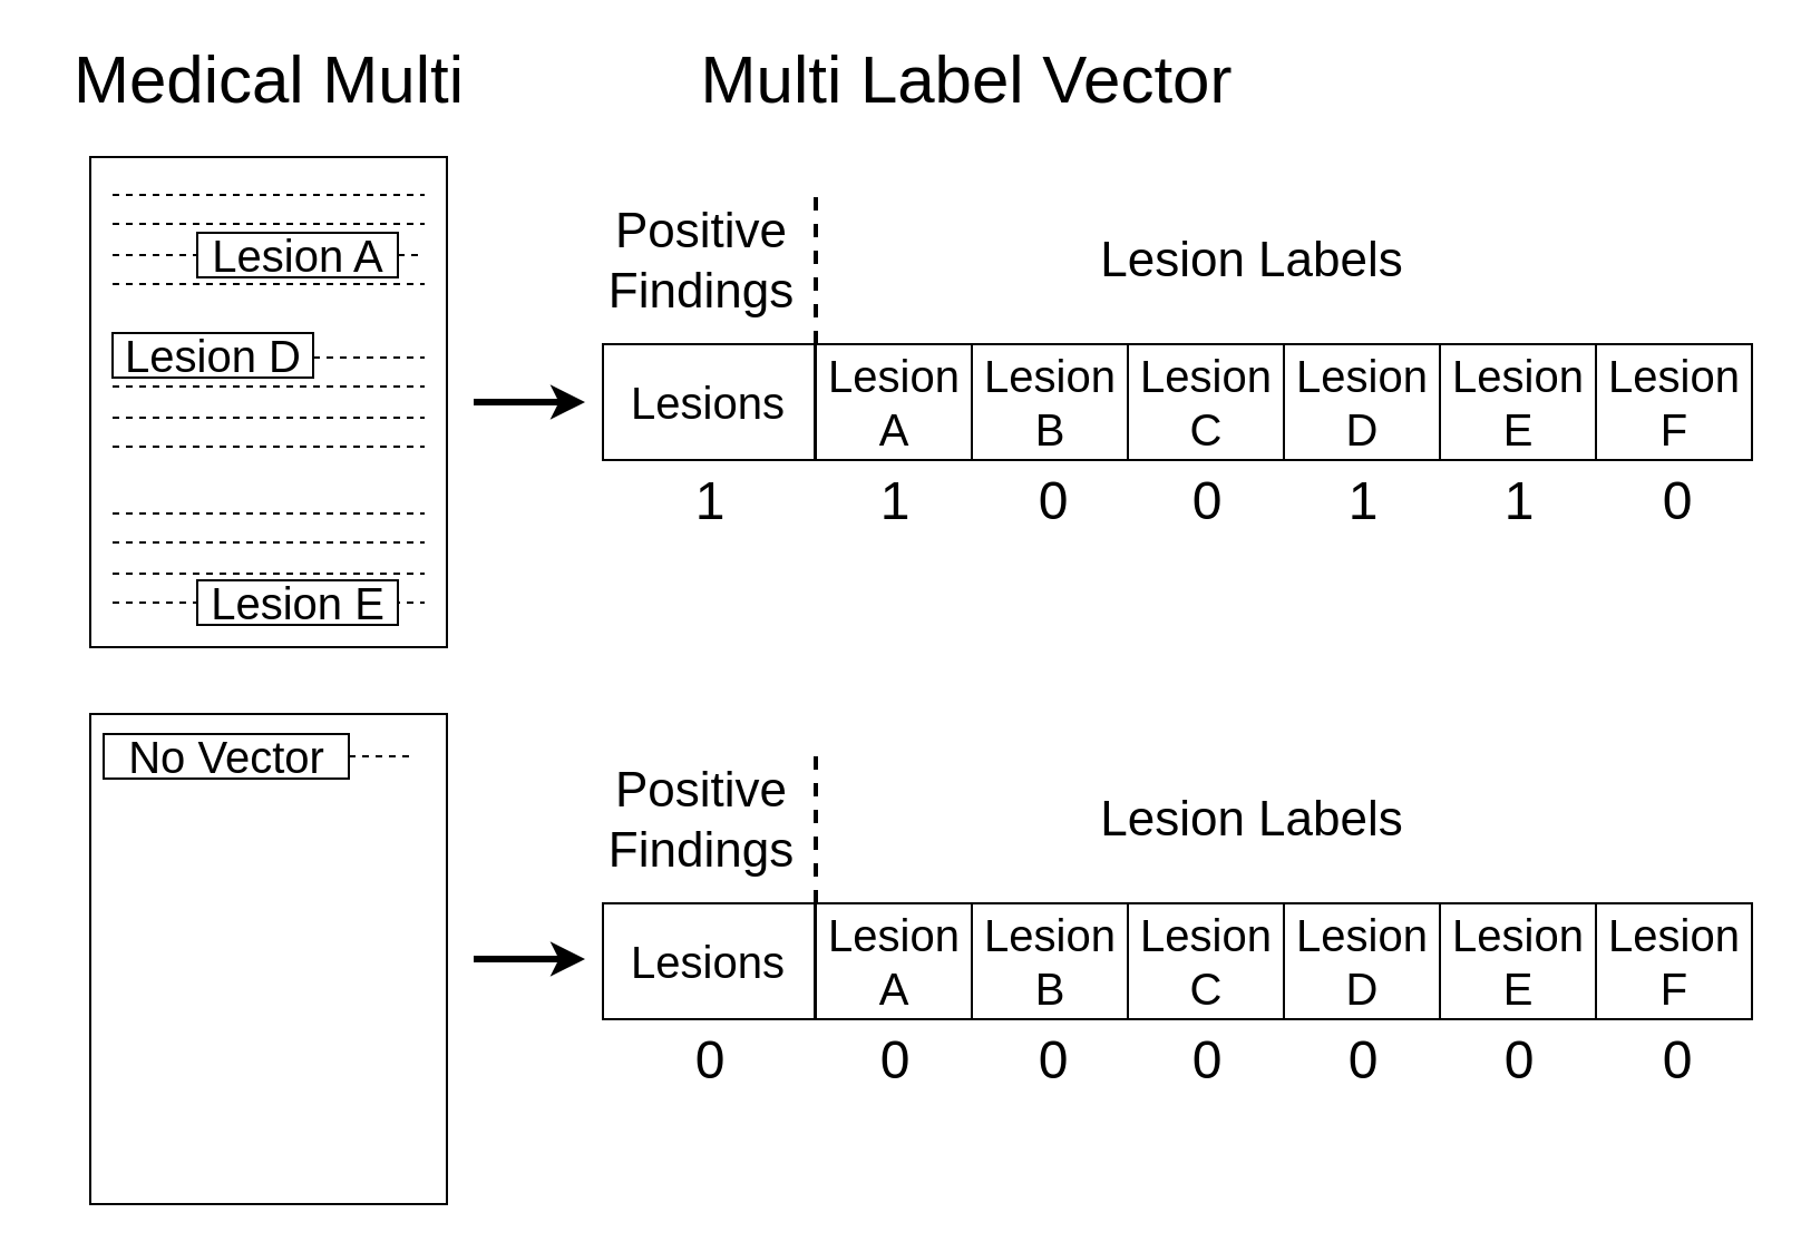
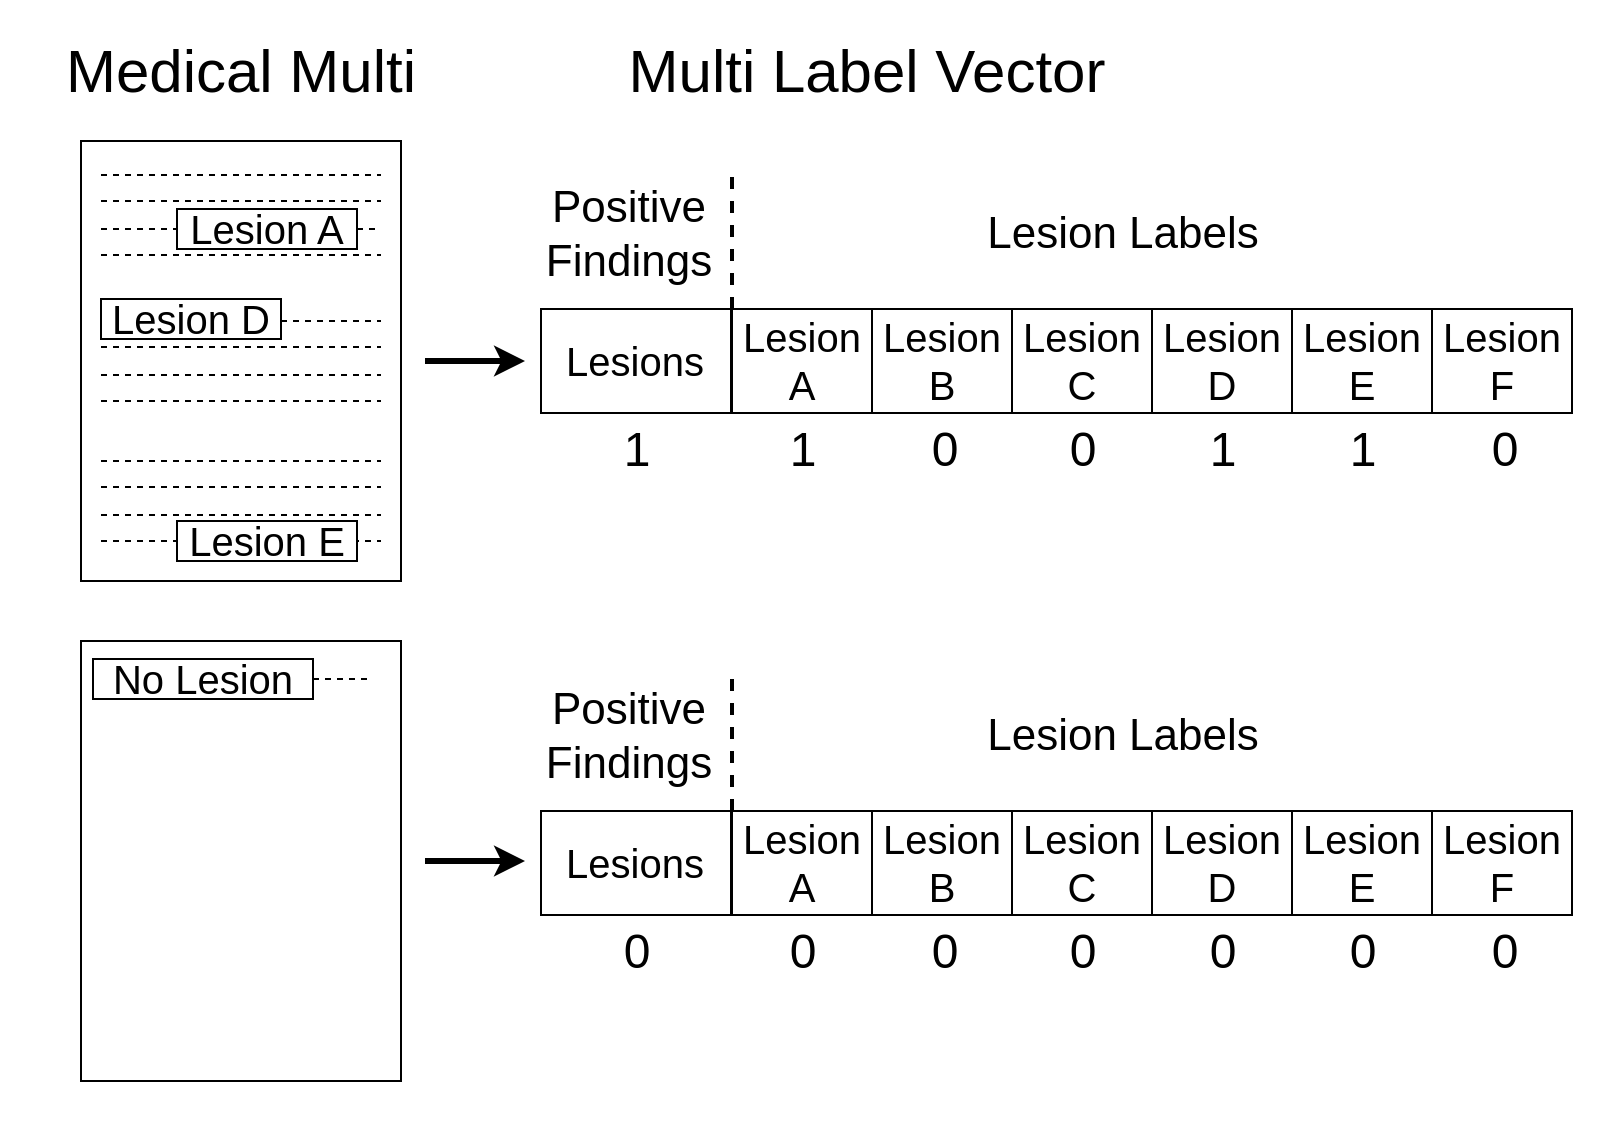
  <mxCell id="0" />
  <mxCell id="1" parent="0" />
  <mxCell id="2" value="&lt;font style=&quot;font-size: 30px&quot;&gt;Medical Multi&lt;/font&gt;" style="text;html=1;align=center;verticalAlign=middle;resizable=0;points=[];;autosize=1;" parent="1" vertex="1"><mxGeometry x="20" y="20" width="200" height="30" as="geometry" /></mxCell>
  <mxCell id="3" value="&lt;font style=&quot;font-size: 30px&quot;&gt;Multi Label Vector&lt;/font&gt;" style="text;html=1;align=center;verticalAlign=middle;resizable=0;points=[];;autosize=1;" parent="1" vertex="1"><mxGeometry x="307.5" y="20" width="250" height="30" as="geometry" /></mxCell>
  <mxCell id="4" value="" style="endArrow=classic;html=1;strokeWidth=3;" parent="1" edge="1"><mxGeometry width="50" height="50" relative="1" as="geometry"><mxPoint x="212" y="180" as="sourcePoint" /><mxPoint x="262" y="180" as="targetPoint" /></mxGeometry></mxCell>
  <mxCell id="5" value="" style="endArrow=classic;html=1;strokeWidth=3;" parent="1" edge="1"><mxGeometry width="50" height="50" relative="1" as="geometry"><mxPoint x="212" y="430" as="sourcePoint" /><mxPoint x="262" y="430" as="targetPoint" /></mxGeometry></mxCell>
  <mxCell id="6" value="" style="rounded=0;whiteSpace=wrap;html=1;" parent="1" vertex="1"><mxGeometry x="40" y="70" width="160" height="220" as="geometry" /></mxCell>
  <mxCell id="7" value="" style="endArrow=none;html=1;dashed=1;" parent="1" edge="1"><mxGeometry width="50" height="50" relative="1" as="geometry"><mxPoint x="50" y="87" as="sourcePoint" /><mxPoint x="190" y="87" as="targetPoint" /></mxGeometry></mxCell>
  <mxCell id="8" value="" style="endArrow=none;html=1;dashed=1;" parent="1" edge="1"><mxGeometry width="50" height="50" relative="1" as="geometry"><mxPoint x="50" y="100" as="sourcePoint" /><mxPoint x="190" y="100" as="targetPoint" /></mxGeometry></mxCell>
  <mxCell id="9" value="" style="endArrow=none;html=1;dashed=1;" parent="1" source="19" edge="1"><mxGeometry width="50" height="50" relative="1" as="geometry"><mxPoint x="50" y="114" as="sourcePoint" /><mxPoint x="190" y="114" as="targetPoint" /></mxGeometry></mxCell>
  <mxCell id="10" value="" style="endArrow=none;html=1;dashed=1;" parent="1" edge="1"><mxGeometry width="50" height="50" relative="1" as="geometry"><mxPoint x="50" y="127" as="sourcePoint" /><mxPoint x="190" y="127" as="targetPoint" /></mxGeometry></mxCell>
  <mxCell id="11" value="" style="endArrow=none;html=1;dashed=1;" parent="1" edge="1"><mxGeometry width="50" height="50" relative="1" as="geometry"><mxPoint x="50" y="160" as="sourcePoint" /><mxPoint x="190" y="160" as="targetPoint" /></mxGeometry></mxCell>
  <mxCell id="12" value="" style="endArrow=none;html=1;dashed=1;" parent="1" edge="1"><mxGeometry width="50" height="50" relative="1" as="geometry"><mxPoint x="50" y="173" as="sourcePoint" /><mxPoint x="190" y="173" as="targetPoint" /></mxGeometry></mxCell>
  <mxCell id="13" value="" style="endArrow=none;html=1;dashed=1;" parent="1" edge="1"><mxGeometry width="50" height="50" relative="1" as="geometry"><mxPoint x="50" y="187" as="sourcePoint" /><mxPoint x="190" y="187" as="targetPoint" /></mxGeometry></mxCell>
  <mxCell id="14" value="" style="endArrow=none;html=1;dashed=1;" parent="1" edge="1"><mxGeometry width="50" height="50" relative="1" as="geometry"><mxPoint x="50" y="200" as="sourcePoint" /><mxPoint x="190" y="200" as="targetPoint" /></mxGeometry></mxCell>
  <mxCell id="15" value="" style="endArrow=none;html=1;dashed=1;" parent="1" edge="1"><mxGeometry width="50" height="50" relative="1" as="geometry"><mxPoint x="50" y="230" as="sourcePoint" /><mxPoint x="190" y="230" as="targetPoint" /></mxGeometry></mxCell>
  <mxCell id="16" value="" style="endArrow=none;html=1;dashed=1;" parent="1" edge="1"><mxGeometry width="50" height="50" relative="1" as="geometry"><mxPoint x="50" y="243" as="sourcePoint" /><mxPoint x="190" y="243" as="targetPoint" /></mxGeometry></mxCell>
  <mxCell id="17" value="" style="endArrow=none;html=1;dashed=1;" parent="1" edge="1"><mxGeometry width="50" height="50" relative="1" as="geometry"><mxPoint x="50" y="257" as="sourcePoint" /><mxPoint x="190" y="257" as="targetPoint" /></mxGeometry></mxCell>
  <mxCell id="18" value="" style="endArrow=none;html=1;dashed=1;" parent="1" edge="1"><mxGeometry width="50" height="50" relative="1" as="geometry"><mxPoint x="50" y="270" as="sourcePoint" /><mxPoint x="190" y="270" as="targetPoint" /></mxGeometry></mxCell>
  <mxCell id="19" value="&lt;font style=&quot;font-size: 20px&quot;&gt;Lesion A&lt;/font&gt;" style="text;html=1;align=center;verticalAlign=middle;resizable=0;points=[];;autosize=1;strokeColor=#000000;fillColor=#ffffff;" parent="1" vertex="1"><mxGeometry x="88" y="104" width="90" height="20" as="geometry" /></mxCell>
  <mxCell id="20" value="" style="endArrow=none;html=1;dashed=1;" parent="1" target="19" edge="1"><mxGeometry width="50" height="50" relative="1" as="geometry"><mxPoint x="50" y="114" as="sourcePoint" /><mxPoint x="190" y="114" as="targetPoint" /></mxGeometry></mxCell>
  <mxCell id="21" value="&lt;font style=&quot;font-size: 20px&quot;&gt;Lesion D&lt;/font&gt;" style="text;html=1;align=center;verticalAlign=middle;resizable=0;points=[];;autosize=1;strokeColor=#000000;fillColor=#ffffff;" parent="1" vertex="1"><mxGeometry x="50" y="149" width="90" height="20" as="geometry" /></mxCell>
  <mxCell id="22" value="&lt;font style=&quot;font-size: 20px&quot;&gt;Lesion E&lt;/font&gt;" style="text;html=1;align=center;verticalAlign=middle;resizable=0;points=[];;autosize=1;strokeColor=#000000;fillColor=#ffffff;" parent="1" vertex="1"><mxGeometry x="88" y="260" width="90" height="20" as="geometry" /></mxCell>
  <mxCell id="23" value="" style="rounded=0;whiteSpace=wrap;html=1;" parent="1" vertex="1"><mxGeometry x="40" y="320" width="160" height="220" as="geometry" /></mxCell>
  <mxCell id="24" value="" style="endArrow=none;html=1;dashed=1;" parent="1" source="60" edge="1"><mxGeometry width="50" height="50" relative="1" as="geometry"><mxPoint x="55" y="339" as="sourcePoint" /><mxPoint x="185" y="339" as="targetPoint" /></mxGeometry></mxCell>
  <mxCell id="25" value="" style="endArrow=none;html=1;dashed=1;" parent="1" target="60" edge="1"><mxGeometry width="50" height="50" relative="1" as="geometry"><mxPoint x="55" y="339" as="sourcePoint" /><mxPoint x="185" y="339" as="targetPoint" /></mxGeometry></mxCell>
  <mxCell id="26" value="&lt;font style=&quot;font-size: 20px&quot;&gt;Lesion&lt;br&gt;A&lt;/font&gt;" style="rounded=0;whiteSpace=wrap;html=1;strokeColor=#000000;fillColor=#ffffff;" parent="1" vertex="1"><mxGeometry x="365.5" y="154" width="70" height="52" as="geometry" /></mxCell>
  <mxCell id="27" value="&lt;font style=&quot;font-size: 20px&quot;&gt;Lesion&lt;br&gt;B&lt;br&gt;&lt;/font&gt;" style="rounded=0;whiteSpace=wrap;html=1;strokeColor=#000000;fillColor=#ffffff;" parent="1" vertex="1"><mxGeometry x="435.5" y="154" width="70" height="52" as="geometry" /></mxCell>
  <mxCell id="28" value="&lt;font style=&quot;font-size: 20px&quot;&gt;Lesion&lt;br&gt;C&lt;br&gt;&lt;/font&gt;" style="rounded=0;whiteSpace=wrap;html=1;strokeColor=#000000;fillColor=#ffffff;" parent="1" vertex="1"><mxGeometry x="505.5" y="154" width="70" height="52" as="geometry" /></mxCell>
  <mxCell id="29" value="&lt;font style=&quot;font-size: 20px&quot;&gt;Lesion&lt;br&gt;D&lt;br&gt;&lt;/font&gt;" style="rounded=0;whiteSpace=wrap;html=1;strokeColor=#000000;fillColor=#ffffff;" parent="1" vertex="1"><mxGeometry x="575.5" y="154" width="70" height="52" as="geometry" /></mxCell>
  <mxCell id="30" value="&lt;font style=&quot;font-size: 20px&quot;&gt;Lesion&lt;br&gt;E&lt;br&gt;&lt;/font&gt;" style="rounded=0;whiteSpace=wrap;html=1;strokeColor=#000000;fillColor=#ffffff;" parent="1" vertex="1"><mxGeometry x="645.5" y="154" width="70" height="52" as="geometry" /></mxCell>
  <mxCell id="31" value="&lt;font style=&quot;font-size: 20px&quot;&gt;Lesion&lt;br&gt;F&lt;br&gt;&lt;/font&gt;" style="rounded=0;whiteSpace=wrap;html=1;strokeColor=#000000;fillColor=#ffffff;" parent="1" vertex="1"><mxGeometry x="715.5" y="154" width="70" height="52" as="geometry" /></mxCell>
  <mxCell id="32" value="&lt;span style=&quot;font-size: 20px&quot;&gt;Lesions&lt;/span&gt;" style="rounded=0;whiteSpace=wrap;html=1;strokeColor=#000000;fillColor=#ffffff;" parent="1" vertex="1"><mxGeometry x="270" y="154" width="95" height="52" as="geometry" /></mxCell>
  <mxCell id="33" value="" style="endArrow=none;dashed=1;html=1;strokeWidth=2;" parent="1" edge="1"><mxGeometry width="50" height="50" relative="1" as="geometry"><mxPoint x="365.5" y="154" as="sourcePoint" /><mxPoint x="365.5" y="84" as="targetPoint" /></mxGeometry></mxCell>
  <mxCell id="34" value="&lt;font style=&quot;font-size: 22px&quot;&gt;Positive&lt;br&gt;Findings&lt;/font&gt;" style="text;html=1;align=center;verticalAlign=middle;resizable=0;points=[];;autosize=1;" parent="1" vertex="1"><mxGeometry x="264" y="97" width="100" height="40" as="geometry" /></mxCell>
  <mxCell id="35" value="&lt;span style=&quot;font-size: 22px&quot;&gt;Lesion Labels&lt;/span&gt;" style="text;html=1;align=center;verticalAlign=middle;resizable=0;points=[];;autosize=1;" parent="1" vertex="1"><mxGeometry x="485.5" y="107" width="150" height="20" as="geometry" /></mxCell>
  <mxCell id="36" value="&lt;font style=&quot;font-size: 24px&quot;&gt;1&lt;/font&gt;" style="text;html=1;align=center;verticalAlign=middle;resizable=0;points=[];;autosize=1;" parent="1" vertex="1"><mxGeometry x="302.5" y="215" width="30" height="20" as="geometry" /></mxCell>
  <mxCell id="37" value="&lt;font style=&quot;font-size: 24px&quot;&gt;1&lt;/font&gt;" style="text;html=1;align=center;verticalAlign=middle;resizable=0;points=[];;autosize=1;" parent="1" vertex="1"><mxGeometry x="385.5" y="215" width="30" height="20" as="geometry" /></mxCell>
  <mxCell id="38" value="&lt;font style=&quot;font-size: 24px&quot;&gt;0&lt;/font&gt;" style="text;html=1;align=center;verticalAlign=middle;resizable=0;points=[];;autosize=1;" parent="1" vertex="1"><mxGeometry x="457" y="215" width="30" height="20" as="geometry" /></mxCell>
  <mxCell id="39" value="&lt;font style=&quot;font-size: 24px&quot;&gt;0&lt;/font&gt;" style="text;html=1;align=center;verticalAlign=middle;resizable=0;points=[];;autosize=1;" parent="1" vertex="1"><mxGeometry x="525.5" y="215" width="30" height="20" as="geometry" /></mxCell>
  <mxCell id="40" value="&lt;font style=&quot;font-size: 24px&quot;&gt;1&lt;/font&gt;" style="text;html=1;align=center;verticalAlign=middle;resizable=0;points=[];;autosize=1;" parent="1" vertex="1"><mxGeometry x="595.5" y="215" width="30" height="20" as="geometry" /></mxCell>
  <mxCell id="41" value="&lt;font style=&quot;font-size: 24px&quot;&gt;1&lt;/font&gt;" style="text;html=1;align=center;verticalAlign=middle;resizable=0;points=[];;autosize=1;" parent="1" vertex="1"><mxGeometry x="665.5" y="215" width="30" height="20" as="geometry" /></mxCell>
  <mxCell id="42" value="&lt;font style=&quot;font-size: 24px&quot;&gt;0&lt;/font&gt;" style="text;html=1;align=center;verticalAlign=middle;resizable=0;points=[];;autosize=1;" parent="1" vertex="1"><mxGeometry x="736.5" y="215" width="30" height="20" as="geometry" /></mxCell>
  <mxCell id="43" value="&lt;font style=&quot;font-size: 20px&quot;&gt;Lesion&lt;br&gt;A&lt;/font&gt;" style="rounded=0;whiteSpace=wrap;html=1;strokeColor=#000000;fillColor=#ffffff;" parent="1" vertex="1"><mxGeometry x="365.5" y="405" width="70" height="52" as="geometry" /></mxCell>
  <mxCell id="44" value="&lt;font style=&quot;font-size: 20px&quot;&gt;Lesion&lt;br&gt;B&lt;br&gt;&lt;/font&gt;" style="rounded=0;whiteSpace=wrap;html=1;strokeColor=#000000;fillColor=#ffffff;" parent="1" vertex="1"><mxGeometry x="435.5" y="405" width="70" height="52" as="geometry" /></mxCell>
  <mxCell id="45" value="&lt;font style=&quot;font-size: 20px&quot;&gt;Lesion&lt;br&gt;C&lt;br&gt;&lt;/font&gt;" style="rounded=0;whiteSpace=wrap;html=1;strokeColor=#000000;fillColor=#ffffff;" parent="1" vertex="1"><mxGeometry x="505.5" y="405" width="70" height="52" as="geometry" /></mxCell>
  <mxCell id="46" value="&lt;font style=&quot;font-size: 20px&quot;&gt;Lesion&lt;br&gt;D&lt;br&gt;&lt;/font&gt;" style="rounded=0;whiteSpace=wrap;html=1;strokeColor=#000000;fillColor=#ffffff;" parent="1" vertex="1"><mxGeometry x="575.5" y="405" width="70" height="52" as="geometry" /></mxCell>
  <mxCell id="47" value="&lt;font style=&quot;font-size: 20px&quot;&gt;Lesion&lt;br&gt;E&lt;br&gt;&lt;/font&gt;" style="rounded=0;whiteSpace=wrap;html=1;strokeColor=#000000;fillColor=#ffffff;" parent="1" vertex="1"><mxGeometry x="645.5" y="405" width="70" height="52" as="geometry" /></mxCell>
  <mxCell id="48" value="&lt;font style=&quot;font-size: 20px&quot;&gt;Lesion&lt;br&gt;F&lt;br&gt;&lt;/font&gt;" style="rounded=0;whiteSpace=wrap;html=1;strokeColor=#000000;fillColor=#ffffff;" parent="1" vertex="1"><mxGeometry x="715.5" y="405" width="70" height="52" as="geometry" /></mxCell>
  <mxCell id="49" value="&lt;span style=&quot;font-size: 20px&quot;&gt;Lesions&lt;/span&gt;" style="rounded=0;whiteSpace=wrap;html=1;strokeColor=#000000;fillColor=#ffffff;" parent="1" vertex="1"><mxGeometry x="270" y="405" width="95" height="52" as="geometry" /></mxCell>
  <mxCell id="50" value="" style="endArrow=none;dashed=1;html=1;strokeWidth=2;" parent="1" edge="1"><mxGeometry width="50" height="50" relative="1" as="geometry"><mxPoint x="365.5" y="405" as="sourcePoint" /><mxPoint x="365.5" y="335" as="targetPoint" /></mxGeometry></mxCell>
  <mxCell id="51" value="&lt;font style=&quot;font-size: 22px&quot;&gt;Positive&lt;br&gt;Findings&lt;/font&gt;" style="text;html=1;align=center;verticalAlign=middle;resizable=0;points=[];;autosize=1;" parent="1" vertex="1"><mxGeometry x="264" y="348" width="100" height="40" as="geometry" /></mxCell>
  <mxCell id="52" value="&lt;span style=&quot;font-size: 22px&quot;&gt;Lesion Labels&lt;/span&gt;" style="text;html=1;align=center;verticalAlign=middle;resizable=0;points=[];;autosize=1;" parent="1" vertex="1"><mxGeometry x="485.5" y="358" width="150" height="20" as="geometry" /></mxCell>
  <mxCell id="53" value="&lt;font style=&quot;font-size: 24px&quot;&gt;0&lt;/font&gt;" style="text;html=1;align=center;verticalAlign=middle;resizable=0;points=[];;autosize=1;" parent="1" vertex="1"><mxGeometry x="302.5" y="466" width="30" height="20" as="geometry" /></mxCell>
  <mxCell id="54" value="&lt;font style=&quot;font-size: 24px&quot;&gt;0&lt;/font&gt;" style="text;html=1;align=center;verticalAlign=middle;resizable=0;points=[];;autosize=1;" parent="1" vertex="1"><mxGeometry x="385.5" y="466" width="30" height="20" as="geometry" /></mxCell>
  <mxCell id="55" value="&lt;font style=&quot;font-size: 24px&quot;&gt;0&lt;/font&gt;" style="text;html=1;align=center;verticalAlign=middle;resizable=0;points=[];;autosize=1;" parent="1" vertex="1"><mxGeometry x="457" y="466" width="30" height="20" as="geometry" /></mxCell>
  <mxCell id="56" value="&lt;font style=&quot;font-size: 24px&quot;&gt;0&lt;/font&gt;" style="text;html=1;align=center;verticalAlign=middle;resizable=0;points=[];;autosize=1;" parent="1" vertex="1"><mxGeometry x="525.5" y="466" width="30" height="20" as="geometry" /></mxCell>
  <mxCell id="57" value="&lt;font style=&quot;font-size: 24px&quot;&gt;0&lt;/font&gt;" style="text;html=1;align=center;verticalAlign=middle;resizable=0;points=[];;autosize=1;" parent="1" vertex="1"><mxGeometry x="595.5" y="466" width="30" height="20" as="geometry" /></mxCell>
  <mxCell id="58" value="&lt;font style=&quot;font-size: 24px&quot;&gt;0&lt;/font&gt;" style="text;html=1;align=center;verticalAlign=middle;resizable=0;points=[];;autosize=1;" parent="1" vertex="1"><mxGeometry x="665.5" y="466" width="30" height="20" as="geometry" /></mxCell>
  <mxCell id="59" value="&lt;font style=&quot;font-size: 24px&quot;&gt;0&lt;/font&gt;" style="text;html=1;align=center;verticalAlign=middle;resizable=0;points=[];;autosize=1;" parent="1" vertex="1"><mxGeometry x="736.5" y="466" width="30" height="20" as="geometry" /></mxCell>
- <mxCell id="60" value="&lt;font style=&quot;font-size: 20px&quot;&gt;No Vector&lt;/font&gt;" style="text;html=1;align=center;verticalAlign=middle;resizable=0;points=[];;autosize=1;strokeColor=#000000;fillColor=#ffffff;" parent="1" vertex="1"><mxGeometry x="46" y="329" width="110" height="20" as="geometry" /></mxCell>
+ <mxCell id="60" value="&lt;font style=&quot;font-size: 20px&quot;&gt;No Lesion&lt;/font&gt;" style="text;html=1;align=center;verticalAlign=middle;resizable=0;points=[];;autosize=1;strokeColor=#000000;fillColor=#ffffff;" parent="1" vertex="1"><mxGeometry x="46" y="329" width="110" height="20" as="geometry" /></mxCell>
